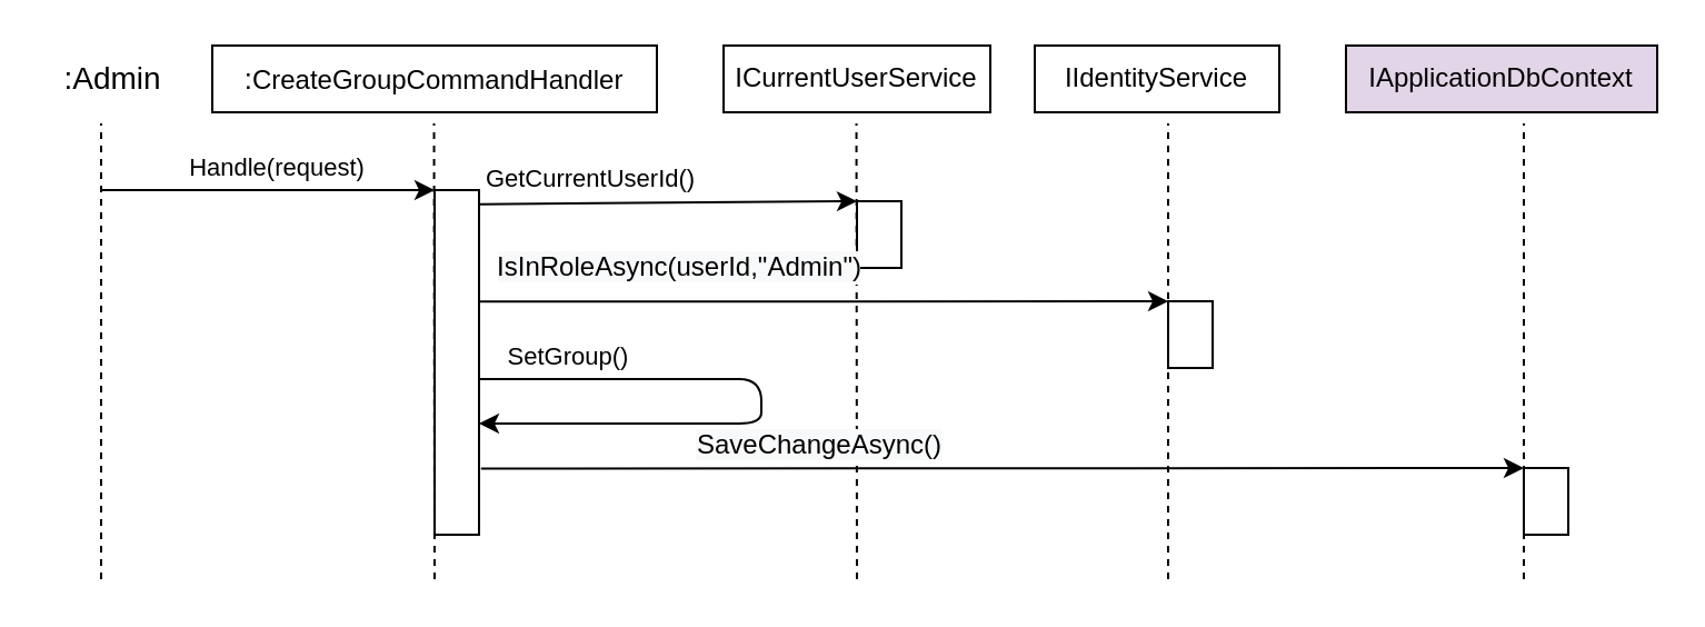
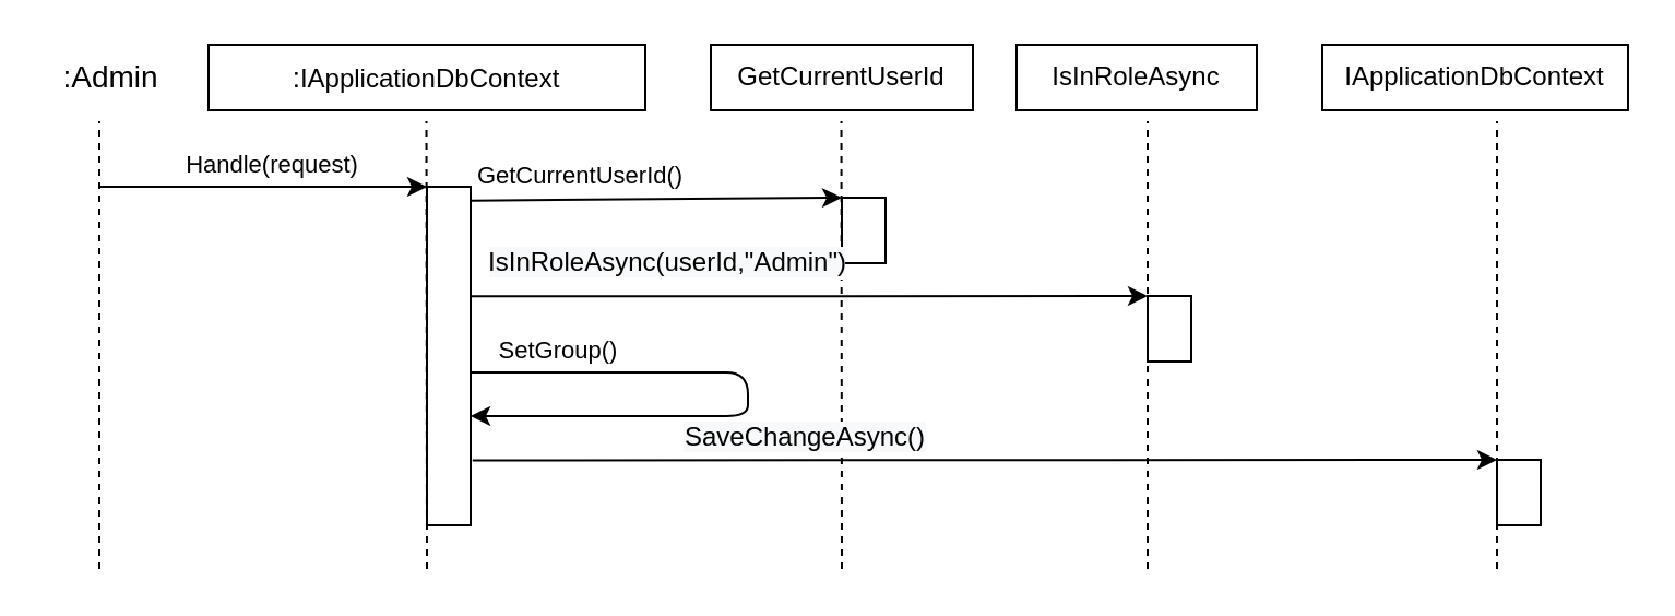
  <mxCell id="0" />
  <mxCell id="1" parent="0" />
- <mxCell id="2" value="&lt;span style=&quot;font-size: 13px&quot;&gt;:&lt;/span&gt;&lt;span style=&quot;font-size: 12px&quot;&gt;CreateGroupCommandHandler&lt;/span&gt;" style="rounded=0;whiteSpace=wrap;html=1;fontSize=13;" parent="1" vertex="1"><mxGeometry x="95" y="20" width="200" height="30" as="geometry" /></mxCell>
+ <mxCell id="2" value="&lt;span style=&quot;font-size: 13px&quot;&gt;:&lt;/span&gt;&lt;span style=&quot;font-size: 12px&quot;&gt;IApplicationDbContext&lt;/span&gt;" style="rounded=0;whiteSpace=wrap;html=1;fontSize=13;" parent="1" vertex="1"><mxGeometry x="95" y="20" width="200" height="30" as="geometry" /></mxCell>
  <mxCell id="3" value="Handle(request)" style="endArrow=classic;html=1;" parent="1" edge="1"><mxGeometry x="0.059" y="10" width="50" height="50" relative="1" as="geometry"><mxPoint x="45" y="85" as="sourcePoint" /><mxPoint x="195" y="85" as="targetPoint" /><mxPoint as="offset" /></mxGeometry></mxCell>
  <mxCell id="4" value="&lt;span style=&quot;font-family: &amp;#34;helvetica&amp;#34;&quot;&gt;GetCurrentUserId()&lt;/span&gt;" style="endArrow=classic;html=1;exitX=1.02;exitY=0.041;exitDx=0;exitDy=0;exitPerimeter=0;entryX=0;entryY=0;entryDx=0;entryDy=0;" parent="1" source="8" target="9" edge="1"><mxGeometry x="-0.406" y="11" width="50" height="50" relative="1" as="geometry"><mxPoint x="315" y="135" as="sourcePoint" /><mxPoint x="365" y="94" as="targetPoint" /><mxPoint as="offset" /></mxGeometry></mxCell>
  <mxCell id="5" value="" style="endArrow=none;dashed=1;html=1;fontSize=11;" parent="1" edge="1"><mxGeometry width="50" height="50" relative="1" as="geometry"><mxPoint x="45" y="260" as="sourcePoint" /><mxPoint x="45" y="55" as="targetPoint" /></mxGeometry></mxCell>
  <mxCell id="6" value="" style="endArrow=none;dashed=1;html=1;fontSize=11;" parent="1" edge="1"><mxGeometry width="50" height="50" relative="1" as="geometry"><mxPoint x="195" y="260" as="sourcePoint" /><mxPoint x="194.76" y="55" as="targetPoint" /></mxGeometry></mxCell>
  <mxCell id="7" value="" style="endArrow=none;dashed=1;html=1;fontSize=11;" parent="1" edge="1"><mxGeometry width="50" height="50" relative="1" as="geometry"><mxPoint x="385" y="260" as="sourcePoint" /><mxPoint x="384.77" y="55" as="targetPoint" /></mxGeometry></mxCell>
  <mxCell id="8" value="" style="rounded=0;whiteSpace=wrap;html=1;fontSize=11;" parent="1" vertex="1"><mxGeometry x="195" y="85" width="20" height="155" as="geometry" /></mxCell>
  <mxCell id="9" value="" style="rounded=0;whiteSpace=wrap;html=1;fontSize=11;" parent="1" vertex="1"><mxGeometry x="385" y="90" width="20" height="30" as="geometry" /></mxCell>
  <mxCell id="10" value=":Admin" style="text;html=1;align=center;verticalAlign=middle;resizable=0;points=[];autosize=1;fontSize=14;" parent="1" vertex="1"><mxGeometry x="20" y="25" width="60" height="20" as="geometry" /></mxCell>
  <mxCell id="11" value="" style="endArrow=none;dashed=1;html=1;fontSize=11;" parent="1" edge="1"><mxGeometry width="50" height="50" relative="1" as="geometry"><mxPoint x="685" y="260" as="sourcePoint" /><mxPoint x="685" y="55" as="targetPoint" /></mxGeometry></mxCell>
- <mxCell id="12" value="ICurrentUserService" style="rounded=0;whiteSpace=wrap;html=1;" parent="1" vertex="1"><mxGeometry x="325" y="20" width="120" height="30" as="geometry" /></mxCell>
+ <mxCell id="12" value="GetCurrentUserId" style="rounded=0;whiteSpace=wrap;html=1;" parent="1" vertex="1"><mxGeometry x="325" y="20" width="120" height="30" as="geometry" /></mxCell>
  <mxCell id="13" value="&lt;span style=&quot;font-size: 12px ; background-color: rgb(248 , 249 , 250)&quot;&gt;IsInRoleAsync(userId,&quot;Admin&quot;)&lt;/span&gt;" style="endArrow=classic;html=1;exitX=1.012;exitY=0.034;exitDx=0;exitDy=0;exitPerimeter=0;entryX=0;entryY=0;entryDx=0;entryDy=0;" parent="1" target="14" edge="1"><mxGeometry x="-0.419" y="15" width="50" height="50" relative="1" as="geometry"><mxPoint x="215" y="135.18" as="sourcePoint" /><mxPoint x="545" y="135" as="targetPoint" /><mxPoint as="offset" /></mxGeometry></mxCell>
  <mxCell id="14" value="" style="rounded=0;whiteSpace=wrap;html=1;fontSize=11;" parent="1" vertex="1"><mxGeometry x="525" y="135" width="20" height="30" as="geometry" /></mxCell>
  <mxCell id="15" value="" style="rounded=0;whiteSpace=wrap;html=1;fontSize=11;" parent="1" vertex="1"><mxGeometry x="685" y="210" width="20" height="30" as="geometry" /></mxCell>
  <mxCell id="16" value="&lt;span style=&quot;font-size: 12px ; background-color: rgb(248 , 249 , 250)&quot;&gt;SaveChangeAsync()&lt;/span&gt;" style="endArrow=classic;html=1;entryX=0;entryY=0;entryDx=0;entryDy=0;exitX=1.045;exitY=0.808;exitDx=0;exitDy=0;exitPerimeter=0;" parent="1" source="8" target="15" edge="1"><mxGeometry x="-0.35" y="10" width="50" height="50" relative="1" as="geometry"><mxPoint x="225" y="210" as="sourcePoint" /><mxPoint x="675" y="235" as="targetPoint" /><mxPoint as="offset" /></mxGeometry></mxCell>
  <mxCell id="17" value="&lt;span style=&quot;font-family: &amp;#34;helvetica&amp;#34;&quot;&gt;SetGroup()&lt;/span&gt;" style="endArrow=classic;html=1;" parent="1" edge="1"><mxGeometry x="-0.708" y="10" width="50" height="50" relative="1" as="geometry"><mxPoint x="215" y="170" as="sourcePoint" /><mxPoint x="215" y="190" as="targetPoint" /><mxPoint as="offset" /><Array as="points"><mxPoint x="342" y="170" /><mxPoint x="342" y="190" /></Array></mxGeometry></mxCell>
- <mxCell id="18" value="IIdentityService" style="rounded=0;whiteSpace=wrap;html=1;" parent="1" vertex="1"><mxGeometry x="465" y="20" width="110" height="30" as="geometry" /></mxCell>
+ <mxCell id="18" value="IsInRoleAsync" style="rounded=0;whiteSpace=wrap;html=1;" parent="1" vertex="1"><mxGeometry x="465" y="20" width="110" height="30" as="geometry" /></mxCell>
  <mxCell id="19" value="" style="endArrow=none;dashed=1;html=1;fontSize=11;" parent="1" edge="1"><mxGeometry width="50" height="50" relative="1" as="geometry"><mxPoint x="525" y="260" as="sourcePoint" /><mxPoint x="525" y="55" as="targetPoint" /></mxGeometry></mxCell>
- <mxCell id="20" value="IApplicationDbContext" style="rounded=0;whiteSpace=wrap;html=1;fillColor=#e1d5e7;" parent="1" vertex="1"><mxGeometry x="605" y="20" width="140" height="30" as="geometry" /></mxCell>
+ <mxCell id="20" value="IApplicationDbContext" style="rounded=0;whiteSpace=wrap;html=1;" parent="1" vertex="1"><mxGeometry x="605" y="20" width="140" height="30" as="geometry" /></mxCell>
